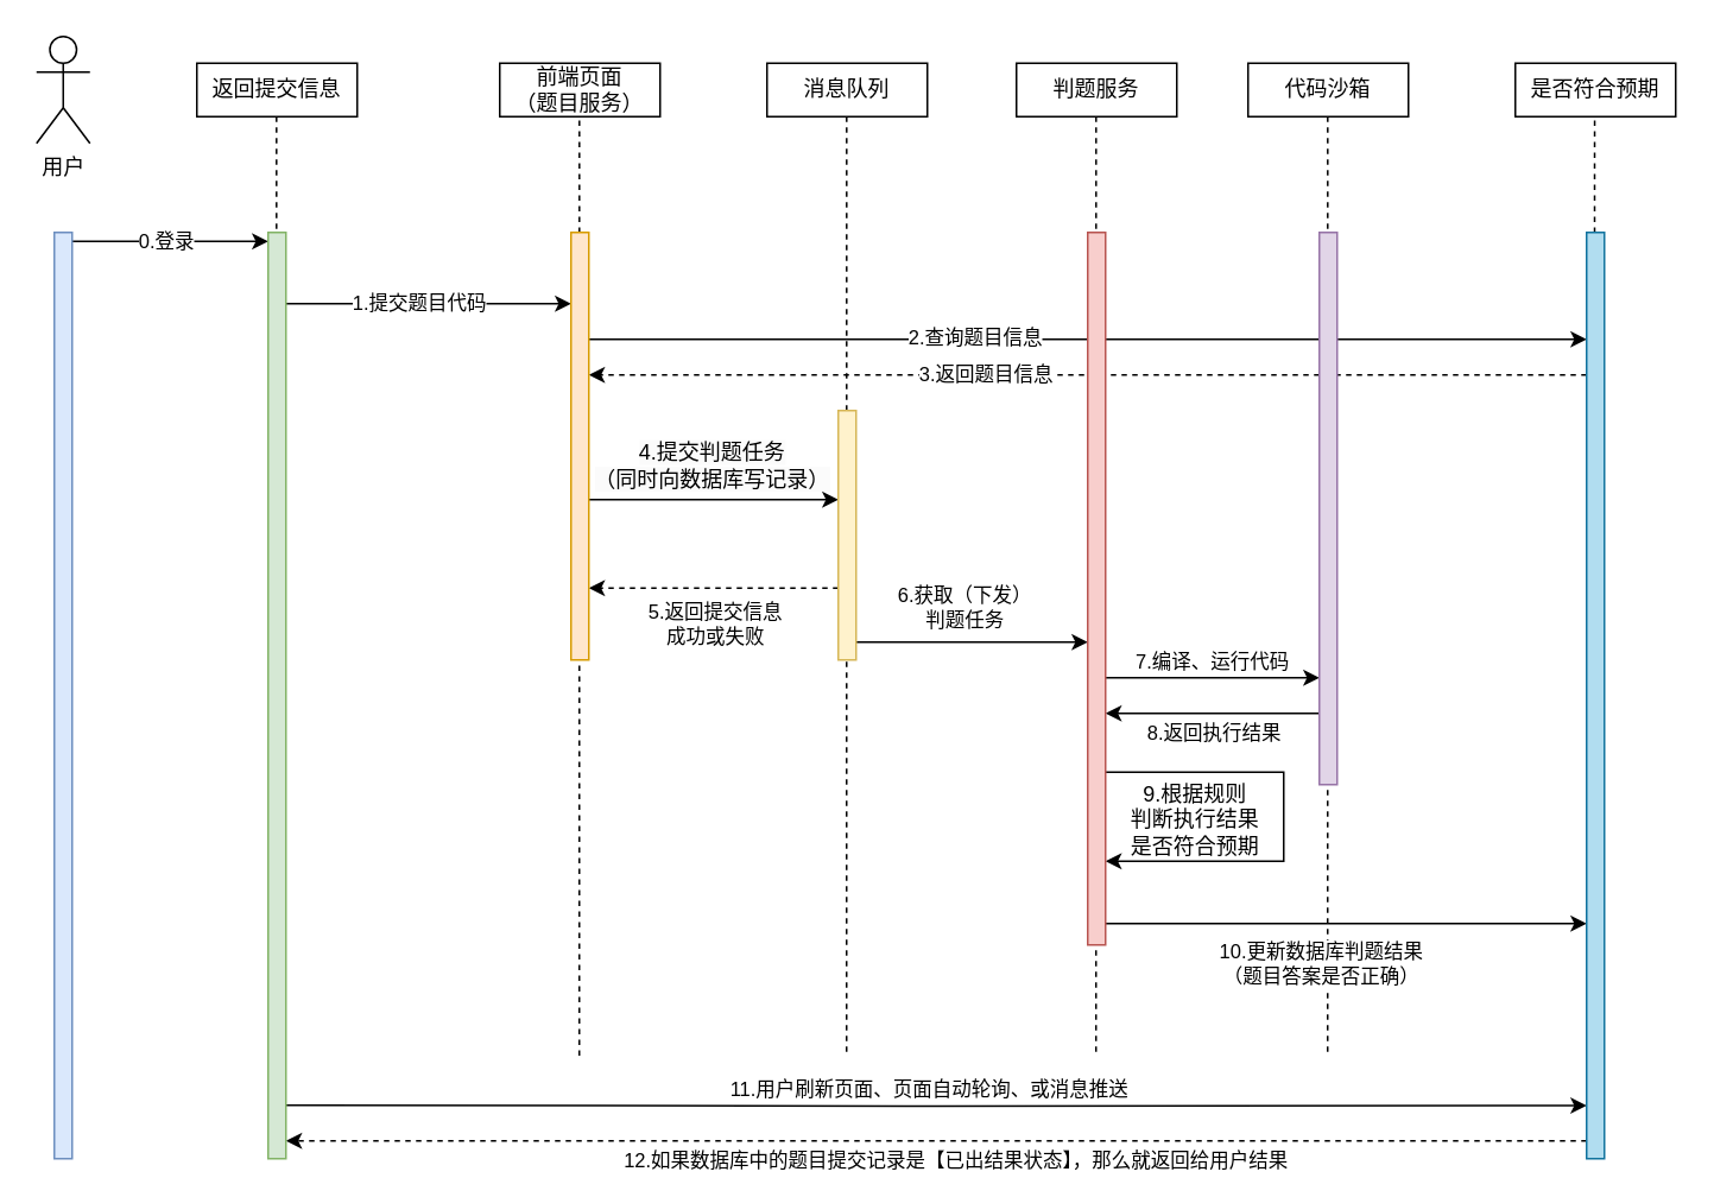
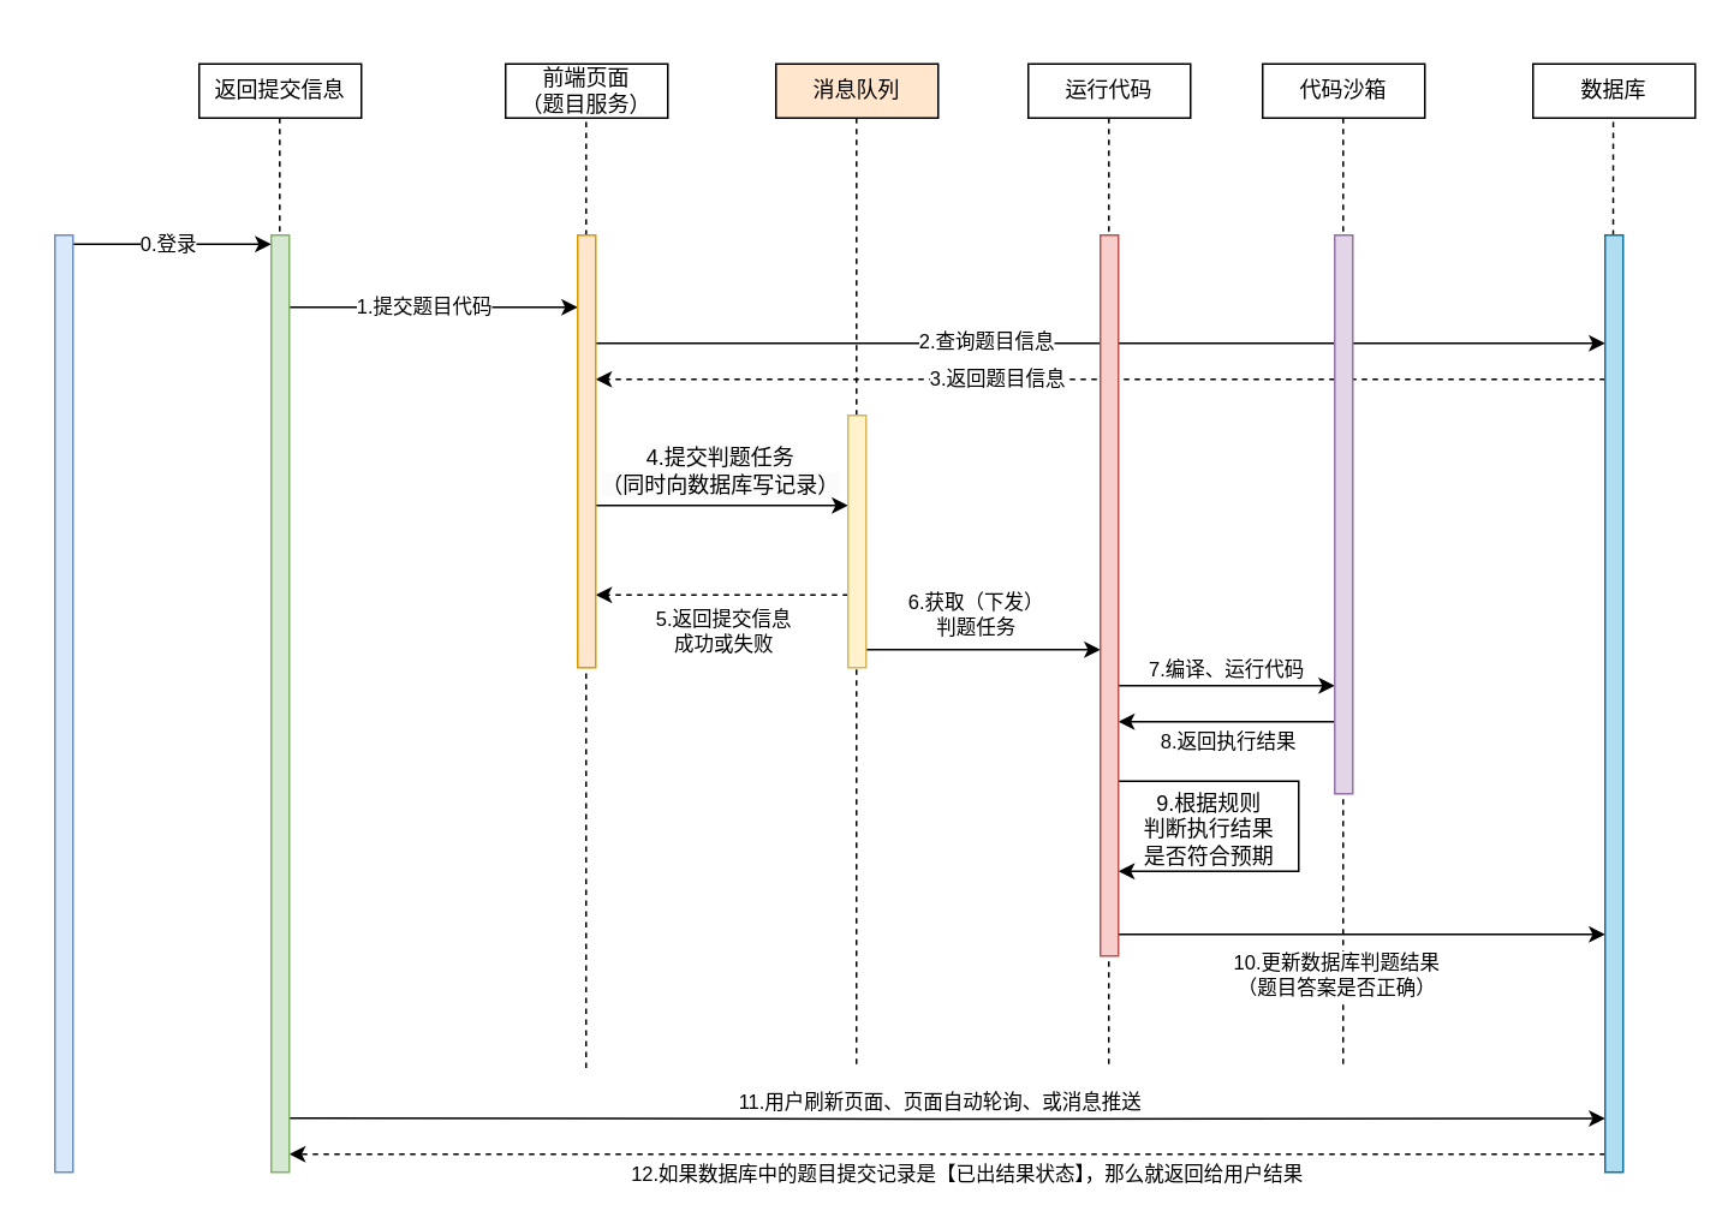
  <mxCell id="0" />
  <mxCell id="1" parent="0" />
  <mxCell id="2" style="edgeStyle=orthogonalEdgeStyle;rounded=0;orthogonalLoop=1;jettySize=auto;html=1;exitX=0.5;exitY=1;exitDx=0;exitDy=0;endArrow=none;endFill=0;dashed=1;" edge="1" parent="1"><mxGeometry relative="1" as="geometry"><mxPoint x="894.5" y="592.772" as="targetPoint" /><mxPoint x="894.54" y="67.22" as="sourcePoint" /><Array as="points"><mxPoint x="894.81" y="92.22" /><mxPoint x="894.81" y="92.22" /></Array></mxGeometry></mxCell>
  <mxCell id="3" style="edgeStyle=orthogonalEdgeStyle;rounded=0;orthogonalLoop=1;jettySize=auto;html=1;exitX=0.5;exitY=1;exitDx=0;exitDy=0;endArrow=none;endFill=0;dashed=1;" edge="1" parent="1"><mxGeometry relative="1" as="geometry"><mxPoint x="154.66" y="590.552" as="targetPoint" /><mxPoint x="154.7" y="65" as="sourcePoint" /><Array as="points"><mxPoint x="154.97" y="90" /><mxPoint x="154.97" y="90" /></Array></mxGeometry></mxCell>
  <mxCell id="4" style="edgeStyle=orthogonalEdgeStyle;rounded=0;orthogonalLoop=1;jettySize=auto;html=1;exitX=0.5;exitY=1;exitDx=0;exitDy=0;endArrow=none;endFill=0;dashed=1;" edge="1" parent="1"><mxGeometry relative="1" as="geometry"><mxPoint x="744.66" y="590.552" as="targetPoint" /><mxPoint x="744.7" y="65" as="sourcePoint" /><Array as="points"><mxPoint x="744.97" y="90" /><mxPoint x="744.97" y="90" /></Array></mxGeometry></mxCell>
  <mxCell id="5" style="edgeStyle=orthogonalEdgeStyle;rounded=0;orthogonalLoop=1;jettySize=auto;html=1;exitX=0.5;exitY=1;exitDx=0;exitDy=0;endArrow=none;endFill=0;dashed=1;" edge="1" parent="1"><mxGeometry relative="1" as="geometry"><mxPoint x="614.66" y="590.552" as="targetPoint" /><mxPoint x="614.7" y="65" as="sourcePoint" /><Array as="points"><mxPoint x="614.97" y="90" /><mxPoint x="614.97" y="90" /></Array></mxGeometry></mxCell>
  <mxCell id="6" style="edgeStyle=orthogonalEdgeStyle;rounded=0;orthogonalLoop=1;jettySize=auto;html=1;exitX=0.5;exitY=1;exitDx=0;exitDy=0;endArrow=none;endFill=0;dashed=1;" edge="1" parent="1"><mxGeometry relative="1" as="geometry"><mxPoint x="474.66" y="590.552" as="targetPoint" /><mxPoint x="474.7" y="65" as="sourcePoint" /><Array as="points"><mxPoint x="474.97" y="90" /><mxPoint x="474.97" y="90" /></Array></mxGeometry></mxCell>
  <mxCell id="7" style="edgeStyle=orthogonalEdgeStyle;rounded=0;orthogonalLoop=1;jettySize=auto;html=1;exitX=0.5;exitY=1;exitDx=0;exitDy=0;endArrow=none;endFill=0;dashed=1;" edge="1" parent="1"><mxGeometry relative="1" as="geometry"><mxPoint x="324.66" y="592.772" as="targetPoint" /><mxPoint x="324.7" y="67.22" as="sourcePoint" /><Array as="points"><mxPoint x="324.97" y="92.22" /><mxPoint x="324.97" y="92.22" /></Array></mxGeometry></mxCell>
- <mxCell id="8" value="用户" style="shape=umlActor;verticalLabelPosition=bottom;verticalAlign=top;html=1;" vertex="1" parent="1"><mxGeometry x="20" y="20" width="30" height="60" as="geometry" /></mxCell>
  <mxCell id="9" value="返回提交信息" style="html=1;whiteSpace=wrap;" vertex="1" parent="1"><mxGeometry x="110" y="35" width="90" height="30" as="geometry" /></mxCell>
  <mxCell id="10" value="前端页面&lt;br&gt;（题目服务）" style="html=1;whiteSpace=wrap;" vertex="1" parent="1"><mxGeometry x="280" y="35" width="90" height="30" as="geometry" /></mxCell>
- <mxCell id="11" value="消息队列" style="html=1;whiteSpace=wrap;" vertex="1" parent="1"><mxGeometry x="430" y="35" width="90" height="30" as="geometry" /></mxCell>
- <mxCell id="12" value="判题服务" style="html=1;whiteSpace=wrap;" vertex="1" parent="1"><mxGeometry x="570" y="35" width="90" height="30" as="geometry" /></mxCell>
+ <mxCell id="11" value="消息队列" style="html=1;whiteSpace=wrap;fillColor=#ffe6cc;" vertex="1" parent="1"><mxGeometry x="430" y="35" width="90" height="30" as="geometry" /></mxCell>
+ <mxCell id="12" value="运行代码" style="html=1;whiteSpace=wrap;" vertex="1" parent="1"><mxGeometry x="570" y="35" width="90" height="30" as="geometry" /></mxCell>
  <mxCell id="13" value="代码沙箱" style="html=1;whiteSpace=wrap;" vertex="1" parent="1"><mxGeometry x="700" y="35" width="90" height="30" as="geometry" /></mxCell>
- <mxCell id="14" value="是否符合预期" style="html=1;whiteSpace=wrap;" vertex="1" parent="1"><mxGeometry x="850" y="35" width="90" height="30" as="geometry" /></mxCell>
+ <mxCell id="14" value="数据库" style="html=1;whiteSpace=wrap;" vertex="1" parent="1"><mxGeometry x="850" y="35" width="90" height="30" as="geometry" /></mxCell>
  <mxCell id="15" style="edgeStyle=orthogonalEdgeStyle;rounded=0;orthogonalLoop=1;jettySize=auto;html=1;curved=0;exitX=1;exitY=0;exitDx=0;exitDy=5;exitPerimeter=0;entryX=0;entryY=0;entryDx=0;entryDy=5;entryPerimeter=0;" edge="1" parent="1" source="41" target="42"><mxGeometry relative="1" as="geometry" /></mxCell>
  <mxCell id="16" value="0.登录" style="edgeLabel;html=1;align=center;verticalAlign=middle;resizable=0;points=[];" vertex="1" connectable="0" parent="15"><mxGeometry x="-0.05" y="1" relative="1" as="geometry"><mxPoint as="offset" /></mxGeometry></mxCell>
  <mxCell id="17" style="rounded=0;orthogonalLoop=1;jettySize=auto;html=1;" edge="1" parent="1" source="42"><mxGeometry relative="1" as="geometry"><mxPoint x="170" y="170" as="sourcePoint" /><mxPoint x="320" y="170" as="targetPoint" /></mxGeometry></mxCell>
  <mxCell id="18" value="1.提交题目代码" style="edgeLabel;html=1;align=center;verticalAlign=middle;resizable=0;points=[];" vertex="1" connectable="0" parent="17"><mxGeometry x="-0.079" y="1" relative="1" as="geometry"><mxPoint as="offset" /></mxGeometry></mxCell>
  <mxCell id="19" style="edgeStyle=orthogonalEdgeStyle;rounded=0;orthogonalLoop=1;jettySize=auto;html=1;curved=0;exitX=1;exitY=0;exitDx=0;exitDy=5;exitPerimeter=0;entryX=0;entryY=0;entryDx=0;entryDy=5;entryPerimeter=0;" edge="1" parent="1"><mxGeometry relative="1" as="geometry"><mxPoint x="330" y="190" as="sourcePoint" /><mxPoint x="890" y="190" as="targetPoint" /></mxGeometry></mxCell>
  <mxCell id="20" value="2.查询题目信息" style="edgeLabel;html=1;align=center;verticalAlign=middle;resizable=0;points=[];" vertex="1" connectable="0" parent="19"><mxGeometry x="-0.228" y="2" relative="1" as="geometry"><mxPoint as="offset" /></mxGeometry></mxCell>
  <mxCell id="21" style="edgeStyle=orthogonalEdgeStyle;rounded=0;orthogonalLoop=1;jettySize=auto;html=1;curved=0;exitX=0;exitY=0;exitDx=0;exitDy=5;exitPerimeter=0;entryX=1;entryY=0;entryDx=0;entryDy=5;entryPerimeter=0;dashed=1;" edge="1" parent="1"><mxGeometry relative="1" as="geometry"><mxPoint x="890" y="210" as="sourcePoint" /><mxPoint x="330" y="210" as="targetPoint" /></mxGeometry></mxCell>
  <mxCell id="22" value="3.返回题目信息" style="edgeLabel;html=1;align=center;verticalAlign=middle;resizable=0;points=[];" vertex="1" connectable="0" parent="21"><mxGeometry x="0.206" y="-1" relative="1" as="geometry"><mxPoint as="offset" /></mxGeometry></mxCell>
  <mxCell id="23" style="edgeStyle=orthogonalEdgeStyle;rounded=0;orthogonalLoop=1;jettySize=auto;html=1;curved=0;exitX=1;exitY=0;exitDx=0;exitDy=5;exitPerimeter=0;entryX=0;entryY=0;entryDx=0;entryDy=5;entryPerimeter=0;" edge="1" parent="1"><mxGeometry relative="1" as="geometry"><mxPoint x="330" y="280" as="sourcePoint" /><mxPoint x="470" y="280" as="targetPoint" /></mxGeometry></mxCell>
  <mxCell id="24" value="&lt;span style=&quot;font-size: 12px; background-color: rgb(251, 251, 251);&quot;&gt;4.提交判题任务&lt;/span&gt;&lt;br style=&quot;font-size: 12px; background-color: rgb(251, 251, 251);&quot;&gt;&lt;span style=&quot;font-size: 12px; background-color: rgb(251, 251, 251);&quot;&gt;（同时向数据库写记录）&lt;/span&gt;" style="edgeLabel;html=1;align=center;verticalAlign=middle;resizable=0;points=[];" vertex="1" connectable="0" parent="23"><mxGeometry x="-0.032" relative="1" as="geometry"><mxPoint y="-20" as="offset" /></mxGeometry></mxCell>
  <mxCell id="25" style="edgeStyle=orthogonalEdgeStyle;rounded=0;orthogonalLoop=1;jettySize=auto;html=1;curved=0;exitX=0;exitY=0;exitDx=0;exitDy=5;exitPerimeter=0;entryX=1;entryY=0;entryDx=0;entryDy=5;entryPerimeter=0;dashed=1;" edge="1" parent="1"><mxGeometry relative="1" as="geometry"><mxPoint x="470" y="329.66" as="sourcePoint" /><mxPoint x="330" y="329.66" as="targetPoint" /></mxGeometry></mxCell>
  <mxCell id="26" value="5.返回提交信息&lt;div&gt;成功或失败&lt;/div&gt;" style="edgeLabel;html=1;align=center;verticalAlign=middle;resizable=0;points=[];" vertex="1" connectable="0" parent="25"><mxGeometry x="0.268" relative="1" as="geometry"><mxPoint x="19" y="20" as="offset" /></mxGeometry></mxCell>
  <mxCell id="27" style="edgeStyle=orthogonalEdgeStyle;rounded=0;orthogonalLoop=1;jettySize=auto;html=1;curved=0;exitX=1;exitY=0;exitDx=0;exitDy=5;exitPerimeter=0;entryX=0;entryY=0;entryDx=0;entryDy=5;entryPerimeter=0;" edge="1" parent="1"><mxGeometry relative="1" as="geometry"><mxPoint x="480" y="360" as="sourcePoint" /><mxPoint x="610" y="360" as="targetPoint" /></mxGeometry></mxCell>
  <mxCell id="28" value="6.获取（下发）&lt;div&gt;判题任务&lt;br&gt;&lt;/div&gt;" style="edgeLabel;html=1;align=center;verticalAlign=middle;resizable=0;points=[];" vertex="1" connectable="0" parent="27"><mxGeometry x="-0.174" y="1" relative="1" as="geometry"><mxPoint x="6" y="-19" as="offset" /></mxGeometry></mxCell>
  <mxCell id="29" style="edgeStyle=orthogonalEdgeStyle;rounded=0;orthogonalLoop=1;jettySize=auto;html=1;curved=0;exitX=1;exitY=0;exitDx=0;exitDy=5;exitPerimeter=0;entryX=0;entryY=0;entryDx=0;entryDy=5;entryPerimeter=0;" edge="1" parent="1"><mxGeometry relative="1" as="geometry"><mxPoint x="620" y="380" as="sourcePoint" /><mxPoint x="740" y="380" as="targetPoint" /></mxGeometry></mxCell>
  <mxCell id="30" value="7.编译、运行代码" style="edgeLabel;html=1;align=center;verticalAlign=middle;resizable=0;points=[];" vertex="1" connectable="0" parent="29"><mxGeometry x="-0.359" relative="1" as="geometry"><mxPoint x="21" y="-10" as="offset" /></mxGeometry></mxCell>
  <mxCell id="31" style="edgeStyle=orthogonalEdgeStyle;rounded=0;orthogonalLoop=1;jettySize=auto;html=1;curved=0;exitX=0;exitY=0;exitDx=0;exitDy=5;exitPerimeter=0;entryX=1;entryY=0;entryDx=0;entryDy=5;entryPerimeter=0;" edge="1" parent="1"><mxGeometry relative="1" as="geometry"><mxPoint x="740" y="400" as="sourcePoint" /><mxPoint x="620" y="400" as="targetPoint" /></mxGeometry></mxCell>
  <mxCell id="32" value="8.返回执行结果" style="edgeLabel;html=1;align=center;verticalAlign=middle;resizable=0;points=[];" vertex="1" connectable="0" parent="31"><mxGeometry x="0.313" y="-3" relative="1" as="geometry"><mxPoint x="19" y="13" as="offset" /></mxGeometry></mxCell>
  <mxCell id="33" style="edgeStyle=orthogonalEdgeStyle;rounded=0;orthogonalLoop=1;jettySize=auto;html=1;curved=0;" edge="1" parent="1"><mxGeometry relative="1" as="geometry"><mxPoint x="620" y="433" as="sourcePoint" /><mxPoint x="620" y="483" as="targetPoint" /><Array as="points"><mxPoint x="720" y="433" /><mxPoint x="720" y="483" /></Array></mxGeometry></mxCell>
  <mxCell id="34" value="9.根据规则&lt;div&gt;判断执行结果&lt;/div&gt;&lt;div&gt;是否符合预期&lt;/div&gt;" style="text;html=1;align=center;verticalAlign=middle;resizable=0;points=[];autosize=1;strokeColor=none;fillColor=none;" vertex="1" parent="1"><mxGeometry x="620" y="430" width="100" height="60" as="geometry" /></mxCell>
  <mxCell id="35" style="edgeStyle=orthogonalEdgeStyle;rounded=0;orthogonalLoop=1;jettySize=auto;html=1;curved=0;exitX=1;exitY=1;exitDx=0;exitDy=-5;exitPerimeter=0;entryX=0;entryY=1;entryDx=0;entryDy=-5;entryPerimeter=0;" edge="1" parent="1"><mxGeometry relative="1" as="geometry"><mxPoint x="620" y="518" as="sourcePoint" /><mxPoint x="890" y="518" as="targetPoint" /></mxGeometry></mxCell>
  <mxCell id="36" value="10.更新数据库判题结果&lt;div&gt;（题目答案是否正确）&lt;/div&gt;" style="edgeLabel;html=1;align=center;verticalAlign=middle;resizable=0;points=[];" vertex="1" connectable="0" parent="35"><mxGeometry x="-0.429" relative="1" as="geometry"><mxPoint x="43" y="22" as="offset" /></mxGeometry></mxCell>
  <mxCell id="37" style="edgeStyle=orthogonalEdgeStyle;rounded=0;orthogonalLoop=1;jettySize=auto;html=1;curved=0;exitX=1;exitY=1;exitDx=0;exitDy=-5;exitPerimeter=0;" edge="1" parent="1"><mxGeometry relative="1" as="geometry"><mxPoint x="890" y="620.172" as="targetPoint" /><mxPoint x="160" y="620" as="sourcePoint" /></mxGeometry></mxCell>
  <mxCell id="38" value="11.用户刷新页面、页面自动轮询、或消息推送" style="edgeLabel;html=1;align=center;verticalAlign=middle;resizable=0;points=[];" vertex="1" connectable="0" parent="37"><mxGeometry x="-0.014" relative="1" as="geometry"><mxPoint x="1" y="-10" as="offset" /></mxGeometry></mxCell>
  <mxCell id="39" style="edgeStyle=orthogonalEdgeStyle;rounded=0;orthogonalLoop=1;jettySize=auto;html=1;curved=0;exitX=0;exitY=1;exitDx=0;exitDy=-5;exitPerimeter=0;entryX=1;entryY=1;entryDx=0;entryDy=-5;entryPerimeter=0;dashed=1;" edge="1" parent="1"><mxGeometry relative="1" as="geometry"><mxPoint x="890" y="640" as="sourcePoint" /><mxPoint x="160" y="640" as="targetPoint" /></mxGeometry></mxCell>
  <mxCell id="40" value="12.如果数据库中的题目提交记录是【已出结果状态】，那么就返回给用户结果" style="edgeLabel;html=1;align=center;verticalAlign=middle;resizable=0;points=[];" vertex="1" connectable="0" parent="39"><mxGeometry x="-0.028" y="-2" relative="1" as="geometry"><mxPoint y="12" as="offset" /></mxGeometry></mxCell>
  <mxCell id="41" value="" style="html=1;points=[[0,0,0,0,5],[0,1,0,0,-5],[1,0,0,0,5],[1,1,0,0,-5]];perimeter=orthogonalPerimeter;outlineConnect=0;targetShapes=umlLifeline;portConstraint=eastwest;newEdgeStyle={&quot;curved&quot;:0,&quot;rounded&quot;:0};fillColor=#dae8fc;strokeColor=#6c8ebf;" vertex="1" parent="1"><mxGeometry x="30" y="130" width="10" height="520" as="geometry" /></mxCell>
  <mxCell id="42" value="" style="html=1;points=[[0,0,0,0,5],[0,1,0,0,-5],[1,0,0,0,5],[1,1,0,0,-5]];perimeter=orthogonalPerimeter;outlineConnect=0;targetShapes=umlLifeline;portConstraint=eastwest;newEdgeStyle={&quot;curved&quot;:0,&quot;rounded&quot;:0};fillColor=#d5e8d4;strokeColor=#82b366;" vertex="1" parent="1"><mxGeometry x="150" y="130" width="10" height="520" as="geometry" /></mxCell>
  <mxCell id="43" value="" style="html=1;points=[[0,0,0,0,5],[0,1,0,0,-5],[1,0,0,0,5],[1,1,0,0,-5]];perimeter=orthogonalPerimeter;outlineConnect=0;targetShapes=umlLifeline;portConstraint=eastwest;newEdgeStyle={&quot;curved&quot;:0,&quot;rounded&quot;:0};fillColor=#ffe6cc;strokeColor=#d79b00;" vertex="1" parent="1"><mxGeometry x="320" y="130" width="10" height="240" as="geometry" /></mxCell>
  <mxCell id="44" value="" style="html=1;points=[[0,0,0,0,5],[0,1,0,0,-5],[1,0,0,0,5],[1,1,0,0,-5]];perimeter=orthogonalPerimeter;outlineConnect=0;targetShapes=umlLifeline;portConstraint=eastwest;newEdgeStyle={&quot;curved&quot;:0,&quot;rounded&quot;:0};fillColor=#fff2cc;strokeColor=#d6b656;" vertex="1" parent="1"><mxGeometry x="470" y="230" width="10" height="140" as="geometry" /></mxCell>
  <mxCell id="45" value="" style="html=1;points=[[0,0,0,0,5],[0,1,0,0,-5],[1,0,0,0,5],[1,1,0,0,-5]];perimeter=orthogonalPerimeter;outlineConnect=0;targetShapes=umlLifeline;portConstraint=eastwest;newEdgeStyle={&quot;curved&quot;:0,&quot;rounded&quot;:0};fillColor=#f8cecc;strokeColor=#b85450;" vertex="1" parent="1"><mxGeometry x="610" y="130" width="10" height="400" as="geometry" /></mxCell>
  <mxCell id="46" value="" style="html=1;points=[[0,0,0,0,5],[0,1,0,0,-5],[1,0,0,0,5],[1,1,0,0,-5]];perimeter=orthogonalPerimeter;outlineConnect=0;targetShapes=umlLifeline;portConstraint=eastwest;newEdgeStyle={&quot;curved&quot;:0,&quot;rounded&quot;:0};fillColor=#e1d5e7;strokeColor=#9673a6;" vertex="1" parent="1"><mxGeometry x="740" y="130" width="10" height="310" as="geometry" /></mxCell>
  <mxCell id="47" value="" style="html=1;points=[[0,0,0,0,5],[0,1,0,0,-5],[1,0,0,0,5],[1,1,0,0,-5]];perimeter=orthogonalPerimeter;outlineConnect=0;targetShapes=umlLifeline;portConstraint=eastwest;newEdgeStyle={&quot;curved&quot;:0,&quot;rounded&quot;:0};fillColor=#b1ddf0;strokeColor=#10739e;" vertex="1" parent="1"><mxGeometry x="890" y="130" width="10" height="520" as="geometry" /></mxCell>
